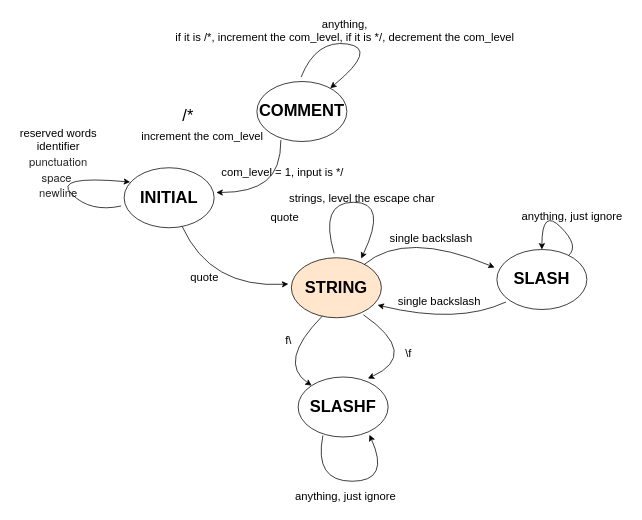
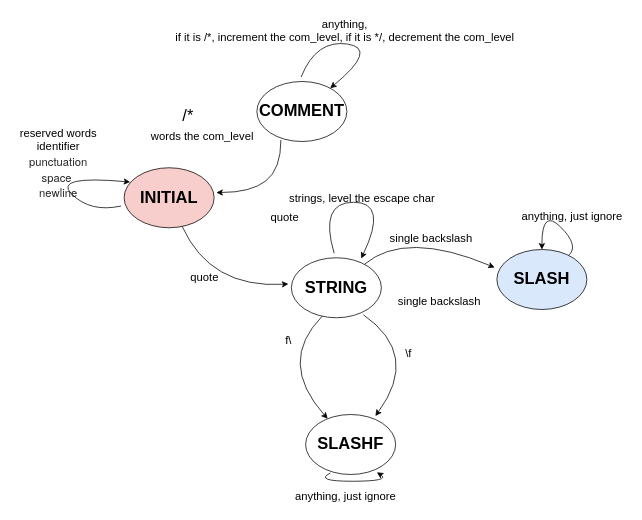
  <mxCell id="0" />
  <mxCell id="1" parent="0" />
- <mxCell id="2" value="&lt;font style=&quot;font-size: 22px&quot;&gt;&lt;b&gt;INITIAL&lt;/b&gt;&lt;/font&gt;" style="ellipse;whiteSpace=wrap;html=1;" vertex="1" parent="1"><mxGeometry x="165" y="223" width="120" height="80" as="geometry" /></mxCell>
+ <mxCell id="2" value="&lt;font style=&quot;font-size: 22px&quot;&gt;&lt;b&gt;INITIAL&lt;/b&gt;&lt;/font&gt;" style="ellipse;whiteSpace=wrap;html=1;fillColor=#f8cecc;" vertex="1" parent="1"><mxGeometry x="165" y="223" width="120" height="80" as="geometry" /></mxCell>
  <mxCell id="3" value="&lt;span style=&quot;font-size: 22px&quot;&gt;&lt;b&gt;COMMENT&lt;/b&gt;&lt;/span&gt;" style="ellipse;whiteSpace=wrap;html=1;" vertex="1" parent="1"><mxGeometry x="342" y="108" width="120" height="80" as="geometry" /></mxCell>
  <mxCell id="4" value="/*" style="text;html=1;align=center;verticalAlign=middle;resizable=0;points=[];autosize=1;strokeColor=none;fillColor=none;fontSize=22;" vertex="1" parent="1"><mxGeometry x="237" y="139" width="25" height="30" as="geometry" /></mxCell>
- <mxCell id="5" value="&lt;font style=&quot;font-size: 15px&quot;&gt;increment the com_level&lt;/font&gt;" style="text;html=1;align=center;verticalAlign=middle;resizable=0;points=[];autosize=1;strokeColor=none;fillColor=none;fontSize=22;" vertex="1" parent="1"><mxGeometry x="182" y="164" width="173" height="32" as="geometry" /></mxCell>
+ <mxCell id="5" value="&lt;font style=&quot;font-size: 15px&quot;&gt;words the com_level&lt;/font&gt;" style="text;html=1;align=center;verticalAlign=middle;resizable=0;points=[];autosize=1;strokeColor=none;fillColor=none;fontSize=22;" vertex="1" parent="1"><mxGeometry x="182" y="164" width="173" height="32" as="geometry" /></mxCell>
  <mxCell id="6" value="" style="curved=1;endArrow=classic;html=1;rounded=0;fontSize=15;fontColor=#FF3333;" edge="1" parent="1" target="3"><mxGeometry width="50" height="50" relative="1" as="geometry"><mxPoint x="401" y="102" as="sourcePoint" /><mxPoint x="554" y="64" as="targetPoint" /><Array as="points"><mxPoint x="421" y="52" /><mxPoint x="504" y="64" /></Array></mxGeometry></mxCell>
  <mxCell id="7" value="&lt;font color=&quot;#000000&quot;&gt;anything, &lt;br&gt;if it is /*, increment the com_level, if it is */, decrement the com_level&lt;/font&gt;" style="text;html=1;align=center;verticalAlign=middle;resizable=0;points=[];autosize=1;strokeColor=none;fillColor=none;fontSize=15;fontColor=#FF3333;" vertex="1" parent="1"><mxGeometry x="228" y="20" width="462" height="40" as="geometry" /></mxCell>
  <mxCell id="8" value="" style="curved=1;endArrow=classic;html=1;rounded=0;fontSize=22;exitX=0.267;exitY=0.975;exitDx=0;exitDy=0;exitPerimeter=0;" edge="1" parent="1" source="3"><mxGeometry width="50" height="50" relative="1" as="geometry"><mxPoint x="244.96" y="233" as="sourcePoint" /><mxPoint x="288" y="256" as="targetPoint" /><Array as="points"><mxPoint x="374" y="225" /><mxPoint x="334" y="256" /></Array></mxGeometry></mxCell>
- <mxCell id="9" value="com_level = 1, input is */" style="text;html=1;align=center;verticalAlign=middle;resizable=0;points=[];autosize=1;strokeColor=none;fillColor=none;fontSize=15;fontColor=#000000;" vertex="1" parent="1"><mxGeometry x="289" y="218" width="173" height="22" as="geometry" /></mxCell>
- <mxCell id="10" value="&lt;span style=&quot;font-size: 22px&quot;&gt;&lt;b&gt;STRING&lt;/b&gt;&lt;/span&gt;" style="ellipse;whiteSpace=wrap;html=1;fillColor=#ffe6cc;" vertex="1" parent="1"><mxGeometry x="388" y="343" width="120" height="80" as="geometry" /></mxCell>
+ <mxCell id="10" value="&lt;span style=&quot;font-size: 22px&quot;&gt;&lt;b&gt;STRING&lt;/b&gt;&lt;/span&gt;" style="ellipse;whiteSpace=wrap;html=1;" vertex="1" parent="1"><mxGeometry x="388" y="343" width="120" height="80" as="geometry" /></mxCell>
  <mxCell id="11" value="" style="curved=1;endArrow=classic;html=1;rounded=0;fontSize=15;fontColor=#000000;" edge="1" parent="1" source="2"><mxGeometry width="50" height="50" relative="1" as="geometry"><mxPoint x="280" y="434" as="sourcePoint" /><mxPoint x="384" y="378" as="targetPoint" /><Array as="points"><mxPoint x="280" y="384" /></Array></mxGeometry></mxCell>
  <mxCell id="12" value="quote" style="text;html=1;align=center;verticalAlign=middle;resizable=0;points=[];autosize=1;strokeColor=none;fillColor=none;fontSize=15;fontColor=#000000;" vertex="1" parent="1"><mxGeometry x="248" y="358" width="48" height="22" as="geometry" /></mxCell>
  <mxCell id="13" value="quote" style="text;html=1;align=center;verticalAlign=middle;resizable=0;points=[];autosize=1;strokeColor=none;fillColor=none;fontSize=15;fontColor=#000000;" vertex="1" parent="1"><mxGeometry x="355" y="278" width="48" height="22" as="geometry" /></mxCell>
- <mxCell id="14" value="&lt;span style=&quot;font-size: 22px&quot;&gt;&lt;b&gt;SLASH&lt;/b&gt;&lt;/span&gt;" style="ellipse;whiteSpace=wrap;html=1;" vertex="1" parent="1"><mxGeometry x="662" y="332" width="120" height="80" as="geometry" /></mxCell>
- <mxCell id="15" value="&lt;span style=&quot;font-size: 22px&quot;&gt;&lt;b&gt;SLASHF&lt;/b&gt;&lt;/span&gt;" style="ellipse;whiteSpace=wrap;html=1;" vertex="1" parent="1"><mxGeometry x="397" y="502" width="120" height="80" as="geometry" /></mxCell>
+ <mxCell id="14" value="&lt;span style=&quot;font-size: 22px&quot;&gt;&lt;b&gt;SLASH&lt;/b&gt;&lt;/span&gt;" style="ellipse;whiteSpace=wrap;html=1;fillColor=#dae8fc;" vertex="1" parent="1"><mxGeometry x="662" y="332" width="120" height="80" as="geometry" /></mxCell>
+ <mxCell id="15" value="&lt;span style=&quot;font-size: 22px&quot;&gt;&lt;b&gt;SLASHF&lt;/b&gt;&lt;/span&gt;" style="ellipse;whiteSpace=wrap;html=1;" vertex="1" parent="1"><mxGeometry x="407" y="552" width="120" height="80" as="geometry" /></mxCell>
  <mxCell id="16" value="" style="curved=1;endArrow=classic;html=1;rounded=0;fontSize=15;fontColor=#000000;" edge="1" parent="1" source="10"><mxGeometry width="50" height="50" relative="1" as="geometry"><mxPoint x="540" y="356" as="sourcePoint" /><mxPoint x="659" y="356" as="targetPoint" /><Array as="points"><mxPoint x="540" y="306" /></Array></mxGeometry></mxCell>
  <mxCell id="17" value="single backslash" style="text;html=1;align=center;verticalAlign=middle;resizable=0;points=[];autosize=1;strokeColor=none;fillColor=none;fontSize=15;fontColor=#000000;" vertex="1" parent="1"><mxGeometry x="514" y="305" width="120" height="22" as="geometry" /></mxCell>
- <mxCell id="18" value="" style="curved=1;endArrow=classic;html=1;rounded=0;fontSize=15;fontColor=#000000;exitX=0.1;exitY=0.875;exitDx=0;exitDy=0;exitPerimeter=0;entryX=0.958;entryY=0.788;entryDx=0;entryDy=0;entryPerimeter=0;" edge="1" parent="1" source="14" target="10"><mxGeometry width="50" height="50" relative="1" as="geometry"><mxPoint x="581" y="509" as="sourcePoint" /><mxPoint x="631" y="459" as="targetPoint" /><Array as="points"><mxPoint x="610" y="432" /></Array></mxGeometry></mxCell>
  <mxCell id="19" value="single backslash" style="text;html=1;align=center;verticalAlign=middle;resizable=0;points=[];autosize=1;strokeColor=none;fillColor=none;fontSize=15;fontColor=#000000;" vertex="1" parent="1"><mxGeometry x="525" y="390" width="120" height="22" as="geometry" /></mxCell>
  <mxCell id="20" value="" style="curved=1;endArrow=classic;html=1;rounded=0;fontSize=15;fontColor=#000000;" edge="1" parent="1" source="14" target="14"><mxGeometry width="50" height="50" relative="1" as="geometry"><mxPoint x="722" y="327" as="sourcePoint" /><mxPoint x="781" y="327" as="targetPoint" /><Array as="points"><mxPoint x="772" y="327" /><mxPoint x="722" y="277" /></Array></mxGeometry></mxCell>
  <mxCell id="21" value="anything, just ignore" style="text;html=1;align=center;verticalAlign=middle;resizable=0;points=[];autosize=1;strokeColor=none;fillColor=none;fontSize=15;fontColor=#000000;" vertex="1" parent="1"><mxGeometry x="690" y="276" width="144" height="22" as="geometry" /></mxCell>
  <mxCell id="22" value="" style="curved=1;endArrow=classic;html=1;rounded=0;fontSize=15;fontColor=#000000;exitX=0.8;exitY=0.95;exitDx=0;exitDy=0;exitPerimeter=0;entryX=0.775;entryY=0.025;entryDx=0;entryDy=0;entryPerimeter=0;" edge="1" parent="1" source="10" target="15"><mxGeometry width="50" height="50" relative="1" as="geometry"><mxPoint x="560" y="522" as="sourcePoint" /><mxPoint x="610" y="472" as="targetPoint" /><Array as="points"><mxPoint x="560" y="472" /></Array></mxGeometry></mxCell>
  <mxCell id="23" value="\f" style="text;html=1;align=center;verticalAlign=middle;resizable=0;points=[];autosize=1;strokeColor=none;fillColor=none;fontSize=15;fontColor=#000000;" vertex="1" parent="1"><mxGeometry x="535" y="459" width="18" height="22" as="geometry" /></mxCell>
  <mxCell id="24" value="" style="curved=1;endArrow=classic;html=1;rounded=0;fontSize=15;fontColor=#000000;exitX=0.342;exitY=0.975;exitDx=0;exitDy=0;exitPerimeter=0;" edge="1" parent="1" source="10" target="15"><mxGeometry width="50" height="50" relative="1" as="geometry"><mxPoint x="494" y="429" as="sourcePoint" /><mxPoint x="500" y="514" as="targetPoint" /><Array as="points"><mxPoint x="369" y="482" /></Array></mxGeometry></mxCell>
  <mxCell id="25" value="f\" style="text;html=1;align=center;verticalAlign=middle;resizable=0;points=[];autosize=1;strokeColor=none;fillColor=none;fontSize=15;fontColor=#000000;" vertex="1" parent="1"><mxGeometry x="375" y="441" width="18" height="22" as="geometry" /></mxCell>
  <mxCell id="26" value="" style="curved=1;endArrow=classic;html=1;rounded=0;fontSize=15;fontColor=#000000;entryX=0.775;entryY=0.013;entryDx=0;entryDy=0;entryPerimeter=0;" edge="1" parent="1" target="10"><mxGeometry width="50" height="50" relative="1" as="geometry"><mxPoint x="445" y="337" as="sourcePoint" /><mxPoint x="500" y="242" as="targetPoint" /><Array as="points"><mxPoint x="425" y="269" /><mxPoint x="517" y="269" /></Array></mxGeometry></mxCell>
  <mxCell id="27" value="" style="curved=1;endArrow=classic;html=1;rounded=0;fontSize=15;fontColor=#000000;exitX=0.275;exitY=0.975;exitDx=0;exitDy=0;exitPerimeter=0;entryX=0.792;entryY=0.963;entryDx=0;entryDy=0;entryPerimeter=0;" edge="1" parent="1" source="15" target="15"><mxGeometry width="50" height="50" relative="1" as="geometry"><mxPoint x="351" y="691" as="sourcePoint" /><mxPoint x="401" y="641" as="targetPoint" /><Array as="points"><mxPoint x="418" y="641" /><mxPoint x="520" y="641" /></Array></mxGeometry></mxCell>
  <mxCell id="28" value="anything, just ignore" style="text;html=1;align=center;verticalAlign=middle;resizable=0;points=[];autosize=1;strokeColor=none;fillColor=none;fontSize=15;fontColor=#000000;" vertex="1" parent="1"><mxGeometry x="388" y="649" width="144" height="22" as="geometry" /></mxCell>
  <mxCell id="29" value="strings, level the escape char" style="text;html=1;align=center;verticalAlign=middle;resizable=0;points=[];autosize=1;strokeColor=none;fillColor=none;fontSize=15;fontColor=#000000;" vertex="1" parent="1"><mxGeometry x="373" y="252" width="218" height="22" as="geometry" /></mxCell>
  <mxCell id="30" value="" style="curved=1;endArrow=classic;html=1;rounded=0;fontSize=15;fontColor=#000000;entryX=0.067;entryY=0.238;entryDx=0;entryDy=0;entryPerimeter=0;" edge="1" parent="1" target="2"><mxGeometry width="50" height="50" relative="1" as="geometry"><mxPoint x="161" y="274" as="sourcePoint" /><mxPoint x="120" y="233" as="targetPoint" /><Array as="points"><mxPoint x="120" y="283" /><mxPoint x="70" y="233" /></Array></mxGeometry></mxCell>
  <mxCell id="31" value="reserved words&lt;br&gt;identifier&lt;br&gt;&lt;p class=&quot;p1&quot; style=&quot;margin: 0px ; font-stretch: normal ; line-height: normal ; font-family: &amp;#34;helvetica neue&amp;#34; ; color: rgba(0 , 0 , 0 , 0.85)&quot;&gt;punctuation&lt;/p&gt;&lt;p class=&quot;p1&quot; style=&quot;margin: 0px ; font-stretch: normal ; line-height: normal ; font-family: &amp;#34;helvetica neue&amp;#34; ; color: rgba(0 , 0 , 0 , 0.85)&quot;&gt;space&amp;nbsp;&lt;/p&gt;&lt;p class=&quot;p1&quot; style=&quot;margin: 0px ; font-stretch: normal ; line-height: normal ; font-family: &amp;#34;helvetica neue&amp;#34; ; color: rgba(0 , 0 , 0 , 0.85)&quot;&gt;newline&lt;/p&gt;" style="text;html=1;align=center;verticalAlign=middle;resizable=0;points=[];autosize=1;strokeColor=none;fillColor=none;fontSize=15;fontColor=#000000;" vertex="1" parent="1"><mxGeometry x="20" y="171" width="113" height="91" as="geometry" /></mxCell>
